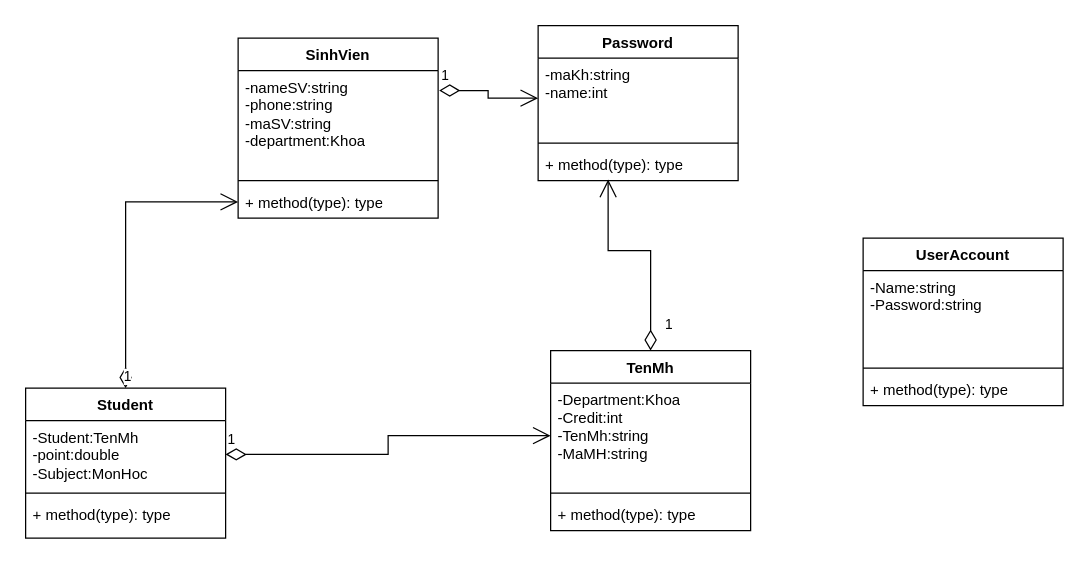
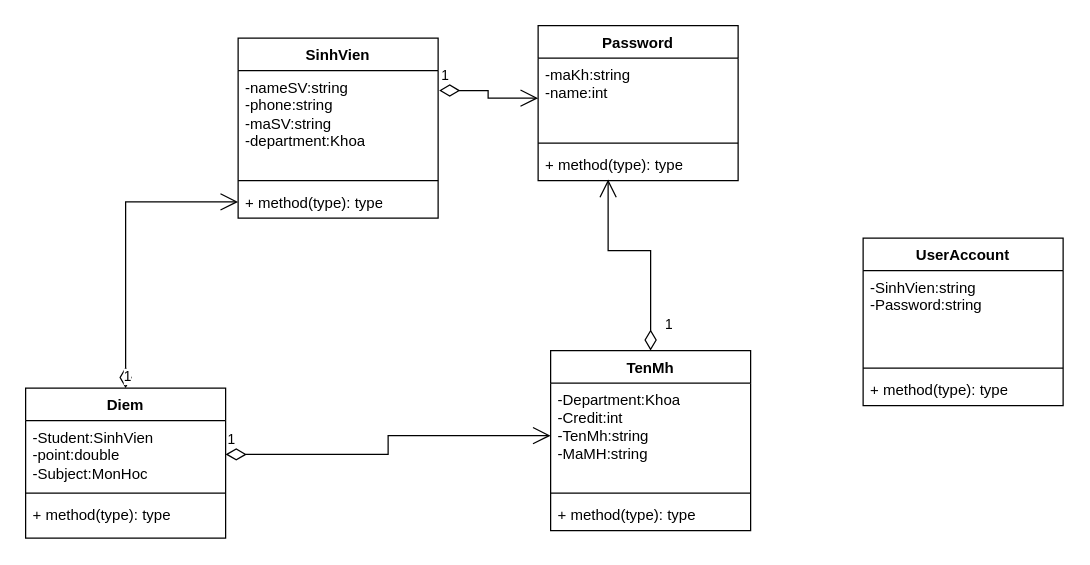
  <mxCell id="0" />
  <mxCell id="1" parent="0" />
- <mxCell id="2" value="Student" style="swimlane;fontStyle=1;align=center;verticalAlign=top;childLayout=stackLayout;horizontal=1;startSize=26;horizontalStack=0;resizeParent=1;resizeParentMax=0;resizeLast=0;collapsible=1;marginBottom=0;whiteSpace=wrap;html=1;" parent="1" vertex="1"><mxGeometry x="20" y="310" width="160" height="120" as="geometry" /></mxCell>
- <mxCell id="3" value="-Student:TenMh&lt;br&gt;-point:double&lt;br&gt;-Subject:MonHoc" style="text;strokeColor=none;fillColor=none;align=left;verticalAlign=top;spacingLeft=4;spacingRight=4;overflow=hidden;rotatable=0;points=[[0,0.5],[1,0.5]];portConstraint=eastwest;whiteSpace=wrap;html=1;" parent="2" vertex="1"><mxGeometry y="26" width="160" height="54" as="geometry" /></mxCell>
+ <mxCell id="2" value="Diem" style="swimlane;fontStyle=1;align=center;verticalAlign=top;childLayout=stackLayout;horizontal=1;startSize=26;horizontalStack=0;resizeParent=1;resizeParentMax=0;resizeLast=0;collapsible=1;marginBottom=0;whiteSpace=wrap;html=1;" parent="1" vertex="1"><mxGeometry x="20" y="310" width="160" height="120" as="geometry" /></mxCell>
+ <mxCell id="3" value="-Student:SinhVien&lt;br&gt;-point:double&lt;br&gt;-Subject:MonHoc" style="text;strokeColor=none;fillColor=none;align=left;verticalAlign=top;spacingLeft=4;spacingRight=4;overflow=hidden;rotatable=0;points=[[0,0.5],[1,0.5]];portConstraint=eastwest;whiteSpace=wrap;html=1;" parent="2" vertex="1"><mxGeometry y="26" width="160" height="54" as="geometry" /></mxCell>
  <mxCell id="4" value="" style="line;strokeWidth=1;fillColor=none;align=left;verticalAlign=middle;spacingTop=-1;spacingLeft=3;spacingRight=3;rotatable=0;labelPosition=right;points=[];portConstraint=eastwest;strokeColor=inherit;" parent="2" vertex="1"><mxGeometry y="80" width="160" height="8" as="geometry" /></mxCell>
  <mxCell id="5" value="+ method(type): type" style="text;strokeColor=none;fillColor=none;align=left;verticalAlign=top;spacingLeft=4;spacingRight=4;overflow=hidden;rotatable=0;points=[[0,0.5],[1,0.5]];portConstraint=eastwest;whiteSpace=wrap;html=1;" parent="2" vertex="1"><mxGeometry y="88" width="160" height="32" as="geometry" /></mxCell>
  <mxCell id="6" value="Password" style="swimlane;fontStyle=1;align=center;verticalAlign=top;childLayout=stackLayout;horizontal=1;startSize=26;horizontalStack=0;resizeParent=1;resizeParentMax=0;resizeLast=0;collapsible=1;marginBottom=0;whiteSpace=wrap;html=1;" parent="1" vertex="1"><mxGeometry x="430" y="20" width="160" height="124" as="geometry" /></mxCell>
  <mxCell id="7" value="-maKh:string&lt;br&gt;-name:int" style="text;strokeColor=none;fillColor=none;align=left;verticalAlign=top;spacingLeft=4;spacingRight=4;overflow=hidden;rotatable=0;points=[[0,0.5],[1,0.5]];portConstraint=eastwest;whiteSpace=wrap;html=1;" parent="6" vertex="1"><mxGeometry y="26" width="160" height="64" as="geometry" /></mxCell>
  <mxCell id="8" value="" style="line;strokeWidth=1;fillColor=none;align=left;verticalAlign=middle;spacingTop=-1;spacingLeft=3;spacingRight=3;rotatable=0;labelPosition=right;points=[];portConstraint=eastwest;strokeColor=inherit;" parent="6" vertex="1"><mxGeometry y="90" width="160" height="8" as="geometry" /></mxCell>
  <mxCell id="9" value="+ method(type): type" style="text;strokeColor=none;fillColor=none;align=left;verticalAlign=top;spacingLeft=4;spacingRight=4;overflow=hidden;rotatable=0;points=[[0,0.5],[1,0.5]];portConstraint=eastwest;whiteSpace=wrap;html=1;" parent="6" vertex="1"><mxGeometry y="98" width="160" height="26" as="geometry" /></mxCell>
  <mxCell id="10" value="TenMh" style="swimlane;fontStyle=1;align=center;verticalAlign=top;childLayout=stackLayout;horizontal=1;startSize=26;horizontalStack=0;resizeParent=1;resizeParentMax=0;resizeLast=0;collapsible=1;marginBottom=0;whiteSpace=wrap;html=1;" parent="1" vertex="1"><mxGeometry x="440" y="280" width="160" height="144" as="geometry" /></mxCell>
  <mxCell id="11" value="-Department:Khoa&lt;br&gt;-Credit:int&lt;br&gt;-TenMh:string&lt;div&gt;-MaMH:string&lt;/div&gt;" style="text;strokeColor=none;fillColor=none;align=left;verticalAlign=top;spacingLeft=4;spacingRight=4;overflow=hidden;rotatable=0;points=[[0,0.5],[1,0.5]];portConstraint=eastwest;whiteSpace=wrap;html=1;" parent="10" vertex="1"><mxGeometry y="26" width="160" height="84" as="geometry" /></mxCell>
  <mxCell id="12" value="" style="line;strokeWidth=1;fillColor=none;align=left;verticalAlign=middle;spacingTop=-1;spacingLeft=3;spacingRight=3;rotatable=0;labelPosition=right;points=[];portConstraint=eastwest;strokeColor=inherit;" parent="10" vertex="1"><mxGeometry y="110" width="160" height="8" as="geometry" /></mxCell>
  <mxCell id="13" value="+ method(type): type" style="text;strokeColor=none;fillColor=none;align=left;verticalAlign=top;spacingLeft=4;spacingRight=4;overflow=hidden;rotatable=0;points=[[0,0.5],[1,0.5]];portConstraint=eastwest;whiteSpace=wrap;html=1;" parent="10" vertex="1"><mxGeometry y="118" width="160" height="26" as="geometry" /></mxCell>
  <mxCell id="14" value="SinhVien" style="swimlane;fontStyle=1;align=center;verticalAlign=top;childLayout=stackLayout;horizontal=1;startSize=26;horizontalStack=0;resizeParent=1;resizeParentMax=0;resizeLast=0;collapsible=1;marginBottom=0;whiteSpace=wrap;html=1;" parent="1" vertex="1"><mxGeometry x="190" y="30" width="160" height="144" as="geometry" /></mxCell>
  <mxCell id="15" value="-nameSV:string&lt;br&gt;-phone:string&lt;br&gt;-maSV:string&lt;br&gt;-department:Khoa" style="text;strokeColor=none;fillColor=none;align=left;verticalAlign=top;spacingLeft=4;spacingRight=4;overflow=hidden;rotatable=0;points=[[0,0.5],[1,0.5]];portConstraint=eastwest;whiteSpace=wrap;html=1;" parent="14" vertex="1"><mxGeometry y="26" width="160" height="84" as="geometry" /></mxCell>
  <mxCell id="16" value="" style="line;strokeWidth=1;fillColor=none;align=left;verticalAlign=middle;spacingTop=-1;spacingLeft=3;spacingRight=3;rotatable=0;labelPosition=right;points=[];portConstraint=eastwest;strokeColor=inherit;" parent="14" vertex="1"><mxGeometry y="110" width="160" height="8" as="geometry" /></mxCell>
  <mxCell id="17" value="+ method(type): type" style="text;strokeColor=none;fillColor=none;align=left;verticalAlign=top;spacingLeft=4;spacingRight=4;overflow=hidden;rotatable=0;points=[[0,0.5],[1,0.5]];portConstraint=eastwest;whiteSpace=wrap;html=1;" parent="14" vertex="1"><mxGeometry y="118" width="160" height="26" as="geometry" /></mxCell>
  <mxCell id="18" value="UserAccount" style="swimlane;fontStyle=1;align=center;verticalAlign=top;childLayout=stackLayout;horizontal=1;startSize=26;horizontalStack=0;resizeParent=1;resizeParentMax=0;resizeLast=0;collapsible=1;marginBottom=0;whiteSpace=wrap;html=1;" parent="1" vertex="1"><mxGeometry x="690" y="190" width="160" height="134" as="geometry" /></mxCell>
- <mxCell id="19" value="-Name:string&lt;br&gt;-Password:string" style="text;strokeColor=none;fillColor=none;align=left;verticalAlign=top;spacingLeft=4;spacingRight=4;overflow=hidden;rotatable=0;points=[[0,0.5],[1,0.5]];portConstraint=eastwest;whiteSpace=wrap;html=1;" parent="18" vertex="1"><mxGeometry y="26" width="160" height="74" as="geometry" /></mxCell>
+ <mxCell id="19" value="-SinhVien:string&lt;br&gt;-Password:string" style="text;strokeColor=none;fillColor=none;align=left;verticalAlign=top;spacingLeft=4;spacingRight=4;overflow=hidden;rotatable=0;points=[[0,0.5],[1,0.5]];portConstraint=eastwest;whiteSpace=wrap;html=1;" parent="18" vertex="1"><mxGeometry y="26" width="160" height="74" as="geometry" /></mxCell>
  <mxCell id="20" value="" style="line;strokeWidth=1;fillColor=none;align=left;verticalAlign=middle;spacingTop=-1;spacingLeft=3;spacingRight=3;rotatable=0;labelPosition=right;points=[];portConstraint=eastwest;strokeColor=inherit;" parent="18" vertex="1"><mxGeometry y="100" width="160" height="8" as="geometry" /></mxCell>
  <mxCell id="21" value="+ method(type): type" style="text;strokeColor=none;fillColor=none;align=left;verticalAlign=top;spacingLeft=4;spacingRight=4;overflow=hidden;rotatable=0;points=[[0,0.5],[1,0.5]];portConstraint=eastwest;whiteSpace=wrap;html=1;" parent="18" vertex="1"><mxGeometry y="108" width="160" height="26" as="geometry" /></mxCell>
  <mxCell id="22" value="1" style="endArrow=open;html=1;endSize=12;startArrow=diamondThin;startSize=14;startFill=0;edgeStyle=orthogonalEdgeStyle;align=left;verticalAlign=bottom;rounded=0;exitX=1.005;exitY=0.19;exitDx=0;exitDy=0;exitPerimeter=0;" parent="1" source="15" target="7" edge="1"><mxGeometry x="-1" y="3" relative="1" as="geometry"><mxPoint x="370" y="220" as="sourcePoint" /><mxPoint x="530" y="220" as="targetPoint" /></mxGeometry></mxCell>
  <mxCell id="23" value="1" style="endArrow=open;html=1;endSize=12;startArrow=diamondThin;startSize=14;startFill=0;edgeStyle=orthogonalEdgeStyle;align=left;verticalAlign=bottom;rounded=0;entryX=0.35;entryY=0.969;entryDx=0;entryDy=0;entryPerimeter=0;" parent="1" source="10" target="9" edge="1"><mxGeometry x="-0.855" y="-10" relative="1" as="geometry"><mxPoint x="370" y="300" as="sourcePoint" /><mxPoint x="530" y="300" as="targetPoint" /><Array as="points"><mxPoint x="520" y="200" /><mxPoint x="486" y="200" /></Array><mxPoint as="offset" /></mxGeometry></mxCell>
  <mxCell id="24" value="1" style="endArrow=open;html=1;endSize=12;startArrow=diamondThin;startSize=14;startFill=0;edgeStyle=orthogonalEdgeStyle;align=left;verticalAlign=bottom;rounded=0;entryX=0;entryY=0.5;entryDx=0;entryDy=0;" parent="1" source="2" target="17" edge="1"><mxGeometry x="-1" y="3" relative="1" as="geometry"><mxPoint x="370" y="300" as="sourcePoint" /><mxPoint x="530" y="300" as="targetPoint" /></mxGeometry></mxCell>
  <mxCell id="25" value="1" style="endArrow=open;html=1;endSize=12;startArrow=diamondThin;startSize=14;startFill=0;edgeStyle=orthogonalEdgeStyle;align=left;verticalAlign=bottom;rounded=0;" parent="1" source="3" target="11" edge="1"><mxGeometry x="-1" y="3" relative="1" as="geometry"><mxPoint x="370" y="300" as="sourcePoint" /><mxPoint x="530" y="300" as="targetPoint" /></mxGeometry></mxCell>
